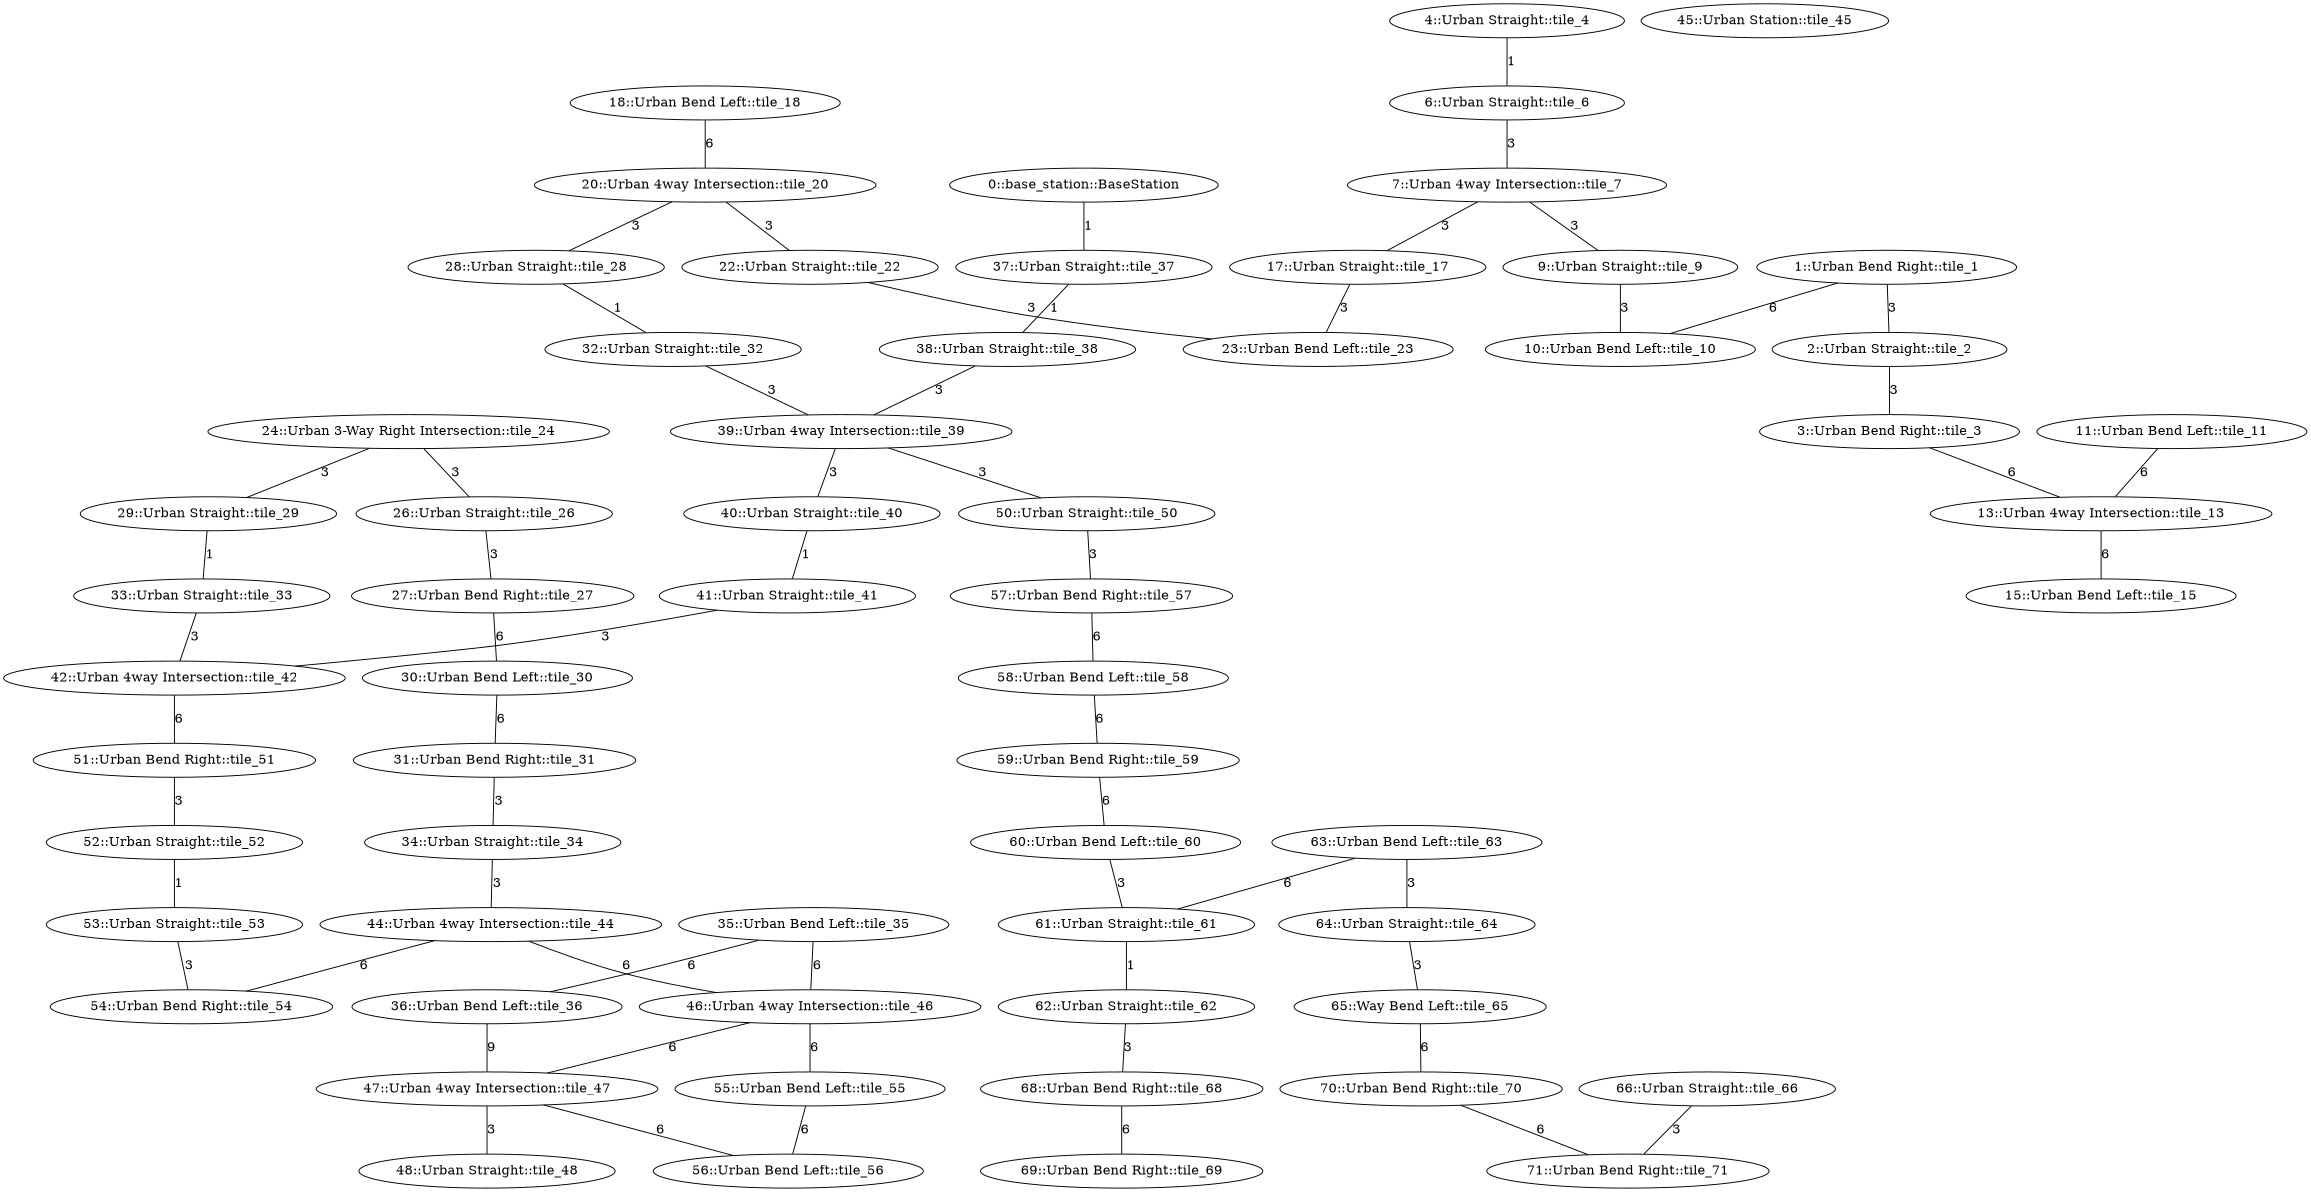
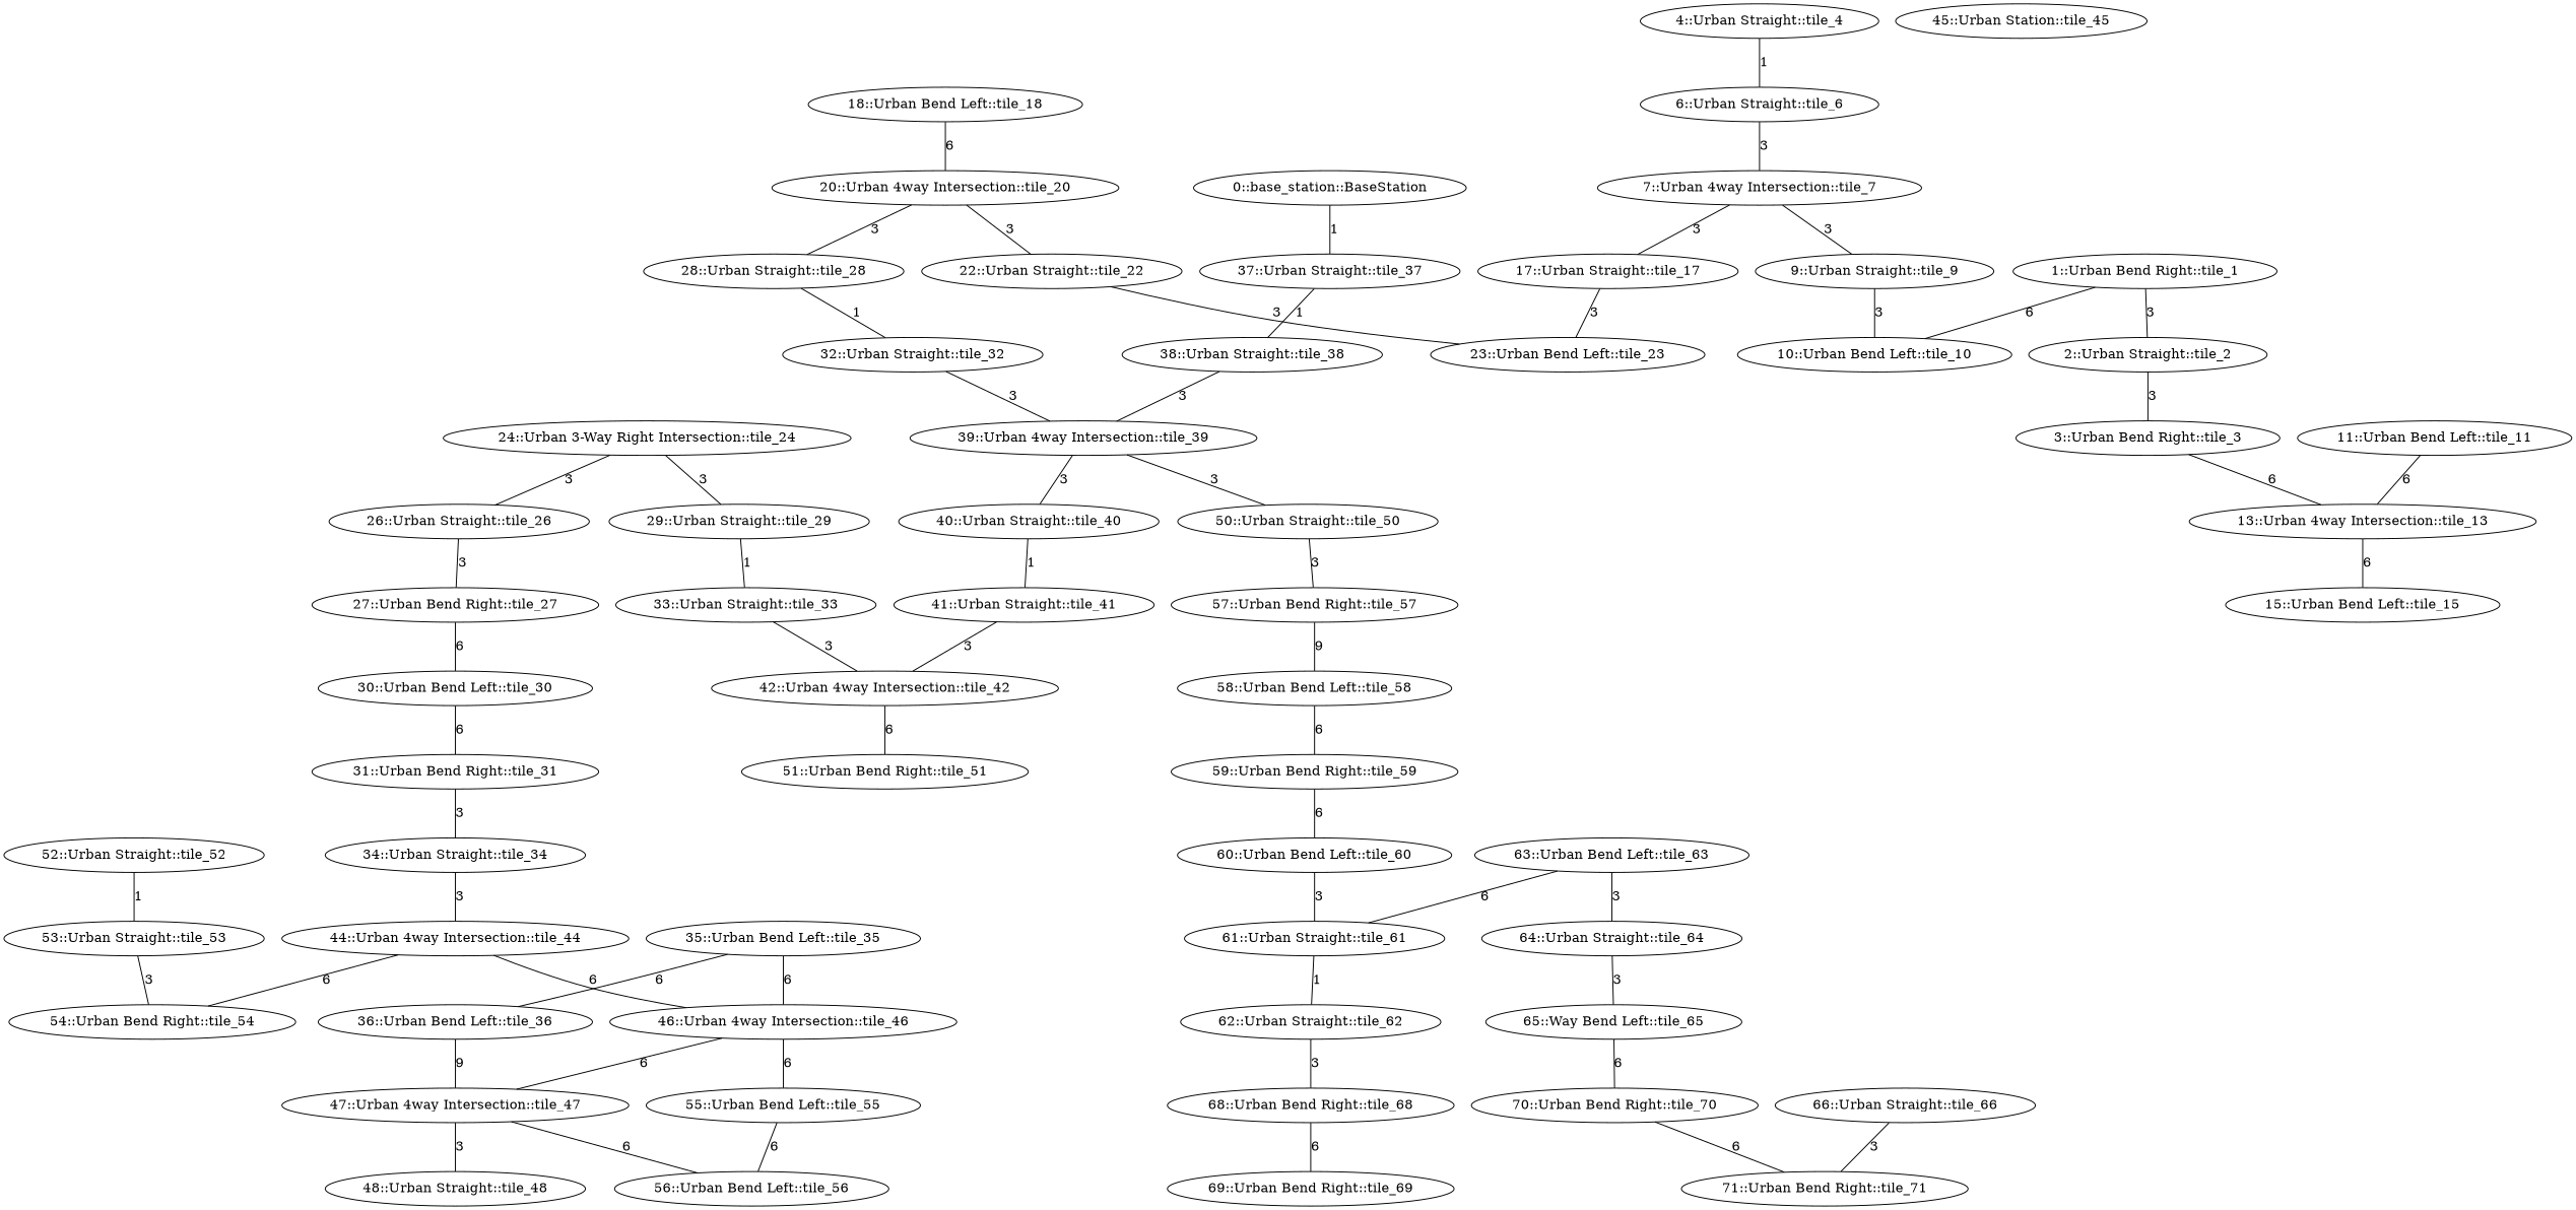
  graph {
    n1 [label="0::base_station::BaseStation"]
    n2 [label="37::Urban Straight::tile_37"]
    n3 [label="38::Urban Straight::tile_38"]
    n4 [label="1::Urban Bend Right::tile_1"]
    n5 [label="2::Urban Straight::tile_2"]
    n6 [label="10::Urban Bend Left::tile_10"]
    n7 [label="3::Urban Bend Right::tile_3"]
    n8 [label="13::Urban 4way Intersection::tile_13"]
    n9 [label="15::Urban Bend Left::tile_15"]
    n10 [label="4::Urban Straight::tile_4"]
    n11 [label="6::Urban Straight::tile_6"]
    n12 [label="7::Urban 4way Intersection::tile_7"]
    n13 [label="9::Urban Straight::tile_9"]
    n14 [label="17::Urban Straight::tile_17"]
    n15 [label="23::Urban Bend Left::tile_23"]
    n16 [label="11::Urban Bend Left::tile_11"]
    n17 [label="18::Urban Bend Left::tile_18"]
    n18 [label="20::Urban 4way Intersection::tile_20"]
    n19 [label="22::Urban Straight::tile_22"]
    n20 [label="28::Urban Straight::tile_28"]
    n21 [label="32::Urban Straight::tile_32"]
    n22 [label="24::Urban 3-Way Right Intersection::tile_24"]
    n23 [label="26::Urban Straight::tile_26"]
    n24 [label="29::Urban Straight::tile_29"]
    n25 [label="27::Urban Bend Right::tile_27"]
    n26 [label="33::Urban Straight::tile_33"]
    n27 [label="30::Urban Bend Left::tile_30"]
    n28 [label="31::Urban Bend Right::tile_31"]
    n29 [label="39::Urban 4way Intersection::tile_39"]
    n30 [label="42::Urban 4way Intersection::tile_42"]
    n31 [label="34::Urban Straight::tile_34"]
    n32 [label="44::Urban 4way Intersection::tile_44"]
    n33 [label="40::Urban Straight::tile_40"]
    n34 [label="50::Urban Straight::tile_50"]
    n35 [label="51::Urban Bend Right::tile_51"]
    n36 [label="46::Urban 4way Intersection::tile_46"]
    n37 [label="54::Urban Bend Right::tile_54"]
    n38 [label="35::Urban Bend Left::tile_35"]
    n39 [label="36::Urban Bend Left::tile_36"]
    n40 [label="47::Urban 4way Intersection::tile_47"]
    n41 [label="55::Urban Bend Left::tile_55"]
    n42 [label="48::Urban Straight::tile_48"]
    n43 [label="56::Urban Bend Left::tile_56"]
    n44 [label="41::Urban Straight::tile_41"]
    n45 [label="57::Urban Bend Right::tile_57"]
    n46 [label="52::Urban Straight::tile_52"]
    n47 [label="45::Urban Station::tile_45"]
    n48 [label="58::Urban Bend Left::tile_58"]
    n49 [label="53::Urban Straight::tile_53"]
    n50 [label="59::Urban Bend Right::tile_59"]
    n51 [label="60::Urban Bend Left::tile_60"]
    n52 [label="61::Urban Straight::tile_61"]
    n53 [label="62::Urban Straight::tile_62"]
    n54 [label="68::Urban Bend Right::tile_68"]
    n55 [label="69::Urban Bend Right::tile_69"]
    n56 [label="63::Urban Bend Left::tile_63"]
    n57 [label="64::Urban Straight::tile_64"]
    n58 [label="65::Way Bend Left::tile_65"]
    n59 [label="70::Urban Bend Right::tile_70"]
    n60 [label="71::Urban Bend Right::tile_71"]
    n61 [label="66::Urban Straight::tile_66"]
    n1 -- n2 [label=1]
    n2 -- n3 [label=1]
    n3 -- n29 [label=3]
    n4 -- n5 [label=3]
    n4 -- n6 [label=6]
    n5 -- n7 [label=3]
    n7 -- n8 [label=6]
    n8 -- n9 [label=6]
    n10 -- n11 [label=1]
    n11 -- n12 [label=3]
    n12 -- n13 [label=3]
    n12 -- n14 [label=3]
    n13 -- n6 [label=3]
    n14 -- n15 [label=3]
    n16 -- n8 [label=6]
    n17 -- n18 [label=6]
    n18 -- n19 [label=3]
    n18 -- n20 [label=3]
    n19 -- n15 [label=3]
    n20 -- n21 [label=1]
    n21 -- n29 [label=3]
    n22 -- n23 [label=3]
    n22 -- n24 [label=3]
    n23 -- n25 [label=3]
    n24 -- n26 [label=1]
    n25 -- n27 [label=6]
    n26 -- n30 [label=3]
    n27 -- n28 [label=6]
    n28 -- n31 [label=3]
    n29 -- n33 [label=3]
    n29 -- n34 [label=3]
    n30 -- n35 [label=6]
    n31 -- n32 [label=3]
    n32 -- n36 [label=6]
    n32 -- n37 [label=6]
    n33 -- n44 [label=1]
    n34 -- n45 [label=3]
-   n35 -- n46 [label=3]
    n36 -- n40 [label=6]
    n36 -- n41 [label=6]
    n38 -- n36 [label=6]
    n38 -- n39 [label=6]
    n39 -- n40 [label=9]
    n40 -- n42 [label=3]
    n40 -- n43 [label=6]
    n41 -- n43 [label=6]
    n44 -- n30 [label=3]
-   n45 -- n48 [label=6]
+   n45 -- n48 [label=9]
    n46 -- n49 [label=1]
    n48 -- n50 [label=6]
    n49 -- n37 [label=3]
    n50 -- n51 [label=6]
    n51 -- n52 [label=3]
    n52 -- n53 [label=1]
    n53 -- n54 [label=3]
    n54 -- n55 [label=6]
    n56 -- n52 [label=6]
    n56 -- n57 [label=3]
    n57 -- n58 [label=3]
    n58 -- n59 [label=6]
    n59 -- n60 [label=6]
    n61 -- n60 [label=3]
  }
